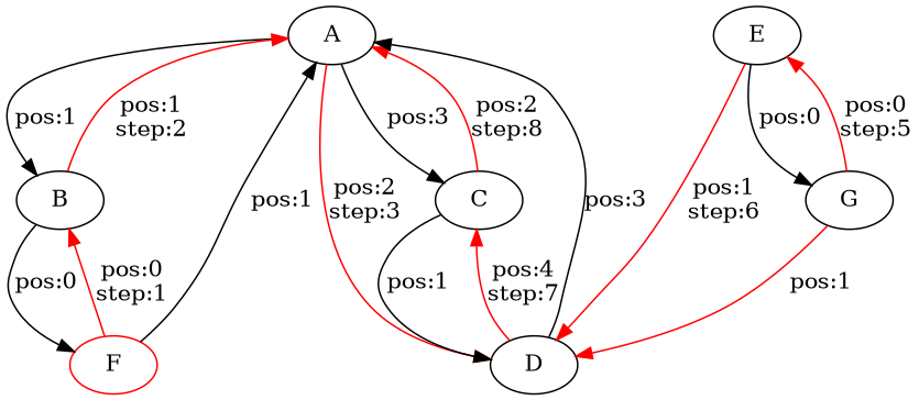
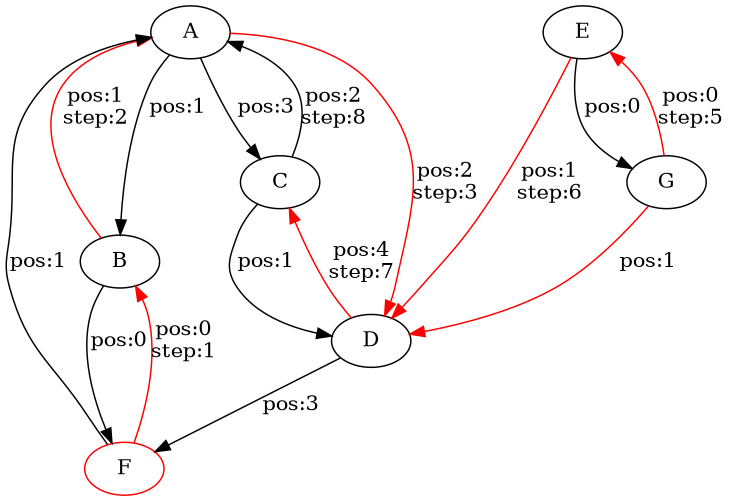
  digraph {
    edge [color=red]
    n1 [label=A]
    n2 [label=B]
    n3 [label=C]
    n4 [label=D]
    n5 [color=red label=F]
    n6 [label=E]
    n7 [label=G]
    n1 -> n2 [label="pos:1\n" color=""]
    n1 -> n3 [label="pos:3\n" color=""]
    n1 -> n4 [label="pos:2\nstep:3\n"]
    n2 -> n1 [label="pos:1\nstep:2\n"]
    n2 -> n5 [label="pos:0\n" color=""]
-   n3 -> n1 [label="pos:2\nstep:8\n"]
+   n3 -> n1 [color=black label="pos:2\nstep:8\n"]
    n3 -> n4 [label="pos:1\n" color=""]
-   n4 -> n1 [label="pos:3\n" color=""]
+   n4 -> n5 [label="pos:3\n" color=""]
    n4 -> n3 [label="pos:4\nstep:7\n"]
    n5 -> n1 [label="pos:1\n" color=""]
    n5 -> n2 [label="pos:0\nstep:1\n"]
    n6 -> n4 [label="pos:1\nstep:6\n"]
    n6 -> n7 [label="pos:0\n" color=""]
    n7 -> n4 [label="pos:1\n"]
    n7 -> n6 [label="pos:0\nstep:5\n"]
  }
